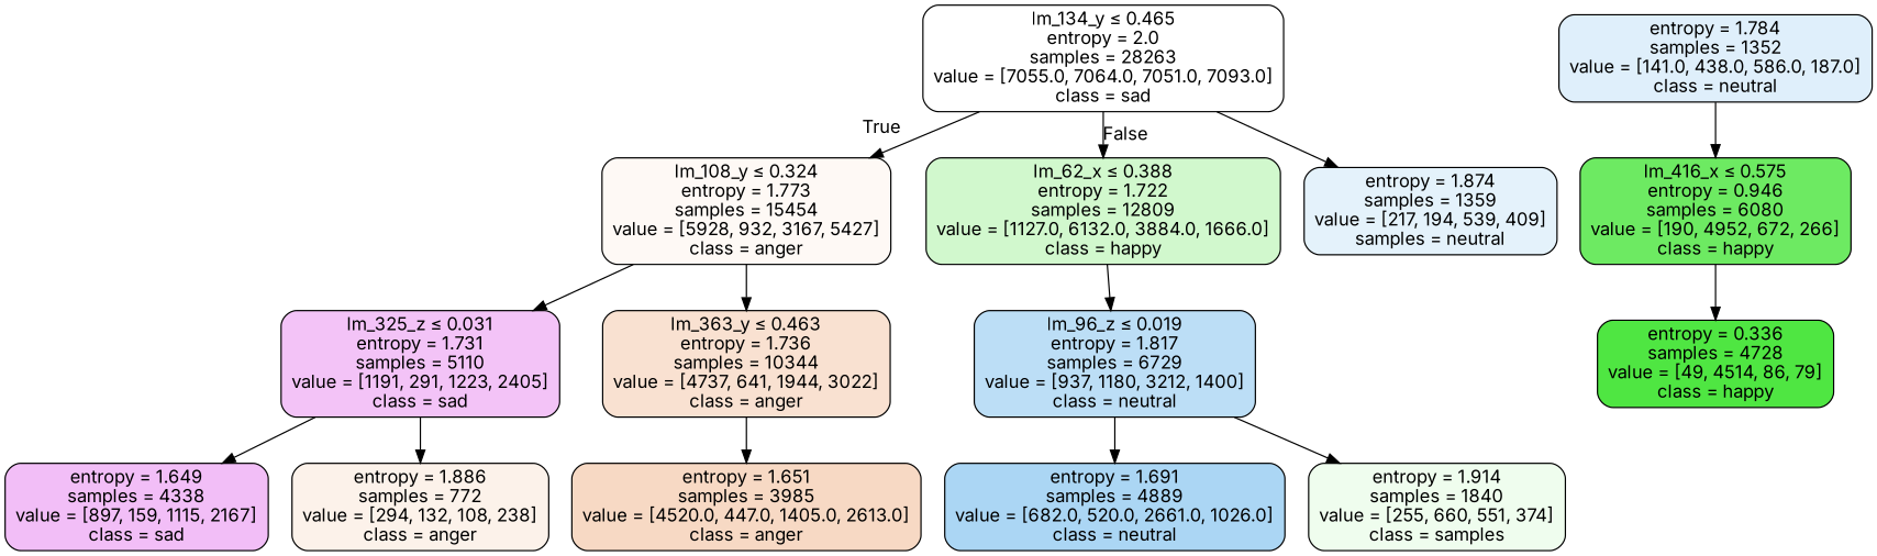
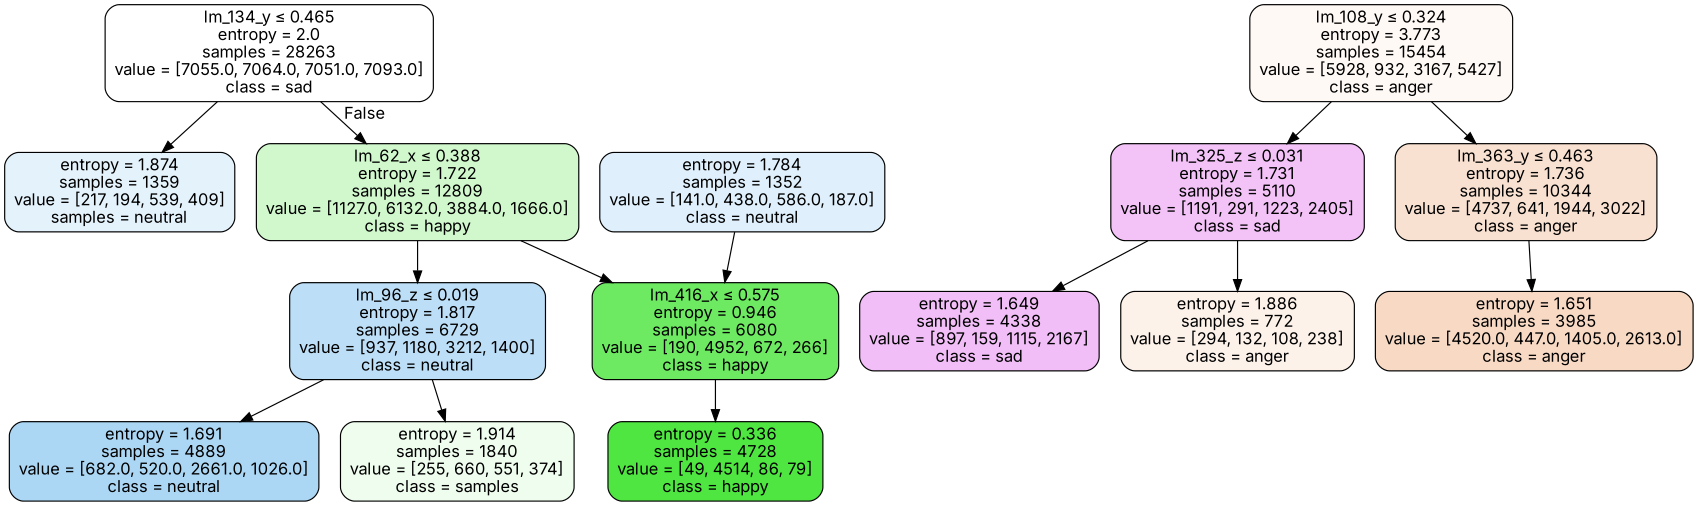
  digraph {
    fontname=Inter
    node [color=black fontname=Inter shape=box style="filled, rounded"]
    edge [fontname=Inter]
    n1 [fillcolor="#ffffff" label=<lm_134_y &le; 0.465<br/>entropy = 2.0<br/>samples = 28263<br/>value = [7055.0, 7064.0, 7051.0, 7093.0]<br/>class = sad>]
-   n2 [fillcolor="#fef9f5" label=<lm_108_y &le; 0.324<br/>entropy = 1.773<br/>samples = 15454<br/>value = [5928, 932, 3167, 5427]<br/>class = anger>]
+   n2 [fillcolor="#fef9f5" label=<lm_108_y &le; 0.324<br/>entropy = 3.773<br/>samples = 15454<br/>value = [5928, 932, 3167, 5427]<br/>class = anger>]
    n3 [fillcolor="#d1f8cd" label=<lm_62_x &le; 0.388<br/>entropy = 1.722<br/>samples = 12809<br/>value = [1127.0, 6132.0, 3884.0, 1666.0]<br/>class = happy>]
    n4 [fillcolor="#e4f2fb" label=<entropy = 1.874<br/>samples = 1359<br/>value = [217, 194, 539, 409]<br/>samples = neutral>]
    n5 [fillcolor="#f3c3f7" label=<lm_325_z &le; 0.031<br/>entropy = 1.731<br/>samples = 5110<br/>value = [1191, 291, 1223, 2405]<br/>class = sad>]
    n6 [fillcolor="#f9e1d1" label=<lm_363_y &le; 0.463<br/>entropy = 1.736<br/>samples = 10344<br/>value = [4737, 641, 1944, 3022]<br/>class = anger>]
    n7 [fillcolor="#6dea62" label=<lm_416_x &le; 0.575<br/>entropy = 0.946<br/>samples = 6080<br/>value = [190, 4952, 672, 266]<br/>class = happy>]
    n8 [fillcolor="#bcdef6" label=<lm_96_z &le; 0.019<br/>entropy = 1.817<br/>samples = 6729<br/>value = [937, 1180, 3212, 1400]<br/>class = neutral>]
    n9 [fillcolor="#f2bef7" label=<entropy = 1.649<br/>samples = 4338<br/>value = [897, 159, 1115, 2167]<br/>class = sad>]
    n10 [fillcolor="#fcf2ea" label=<entropy = 1.886<br/>samples = 772<br/>value = [294, 132, 108, 238]<br/>class = anger>]
    n11 [fillcolor="#f7d9c4" label=<entropy = 1.651<br/>samples = 3985<br/>value = [4520.0, 447.0, 1405.0, 2613.0]<br/>class = anger>]
    n12 [fillcolor="#4fe642" label=<entropy = 0.336<br/>samples = 4728<br/>value = [49, 4514, 86, 79]<br/>class = happy>]
    n13 [fillcolor="#abd6f4" label=<entropy = 1.691<br/>samples = 4889<br/>value = [682.0, 520.0, 2661.0, 1026.0]<br/>class = neutral>]
    n14 [fillcolor="#effdee" label=<entropy = 1.914<br/>samples = 1840<br/>value = [255, 660, 551, 374]<br/>class = samples>]
    n15 [fillcolor="#dfeffb" label=<entropy = 1.784<br/>samples = 1352<br/>value = [141.0, 438.0, 586.0, 187.0]<br/>class = neutral>]
-   n1 -> n2 [headlabel=True labelangle=45 labeldistance=2.5]
    n1 -> n3 [headlabel=False labelangle=-45 labeldistance=2.5]
    n1 -> n4
    n2 -> n5
    n2 -> n6
+   n3 -> n7
    n3 -> n8
    n5 -> n9
    n5 -> n10
    n6 -> n11
    n7 -> n12
    n8 -> n13
    n8 -> n14
    n15 -> n7
  }
